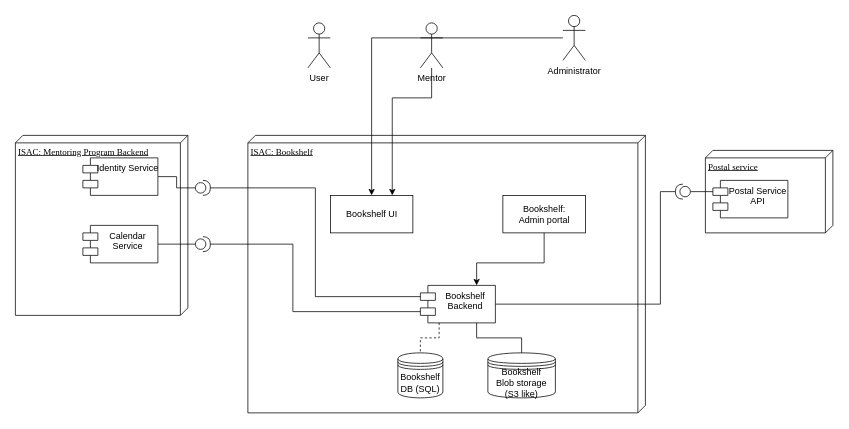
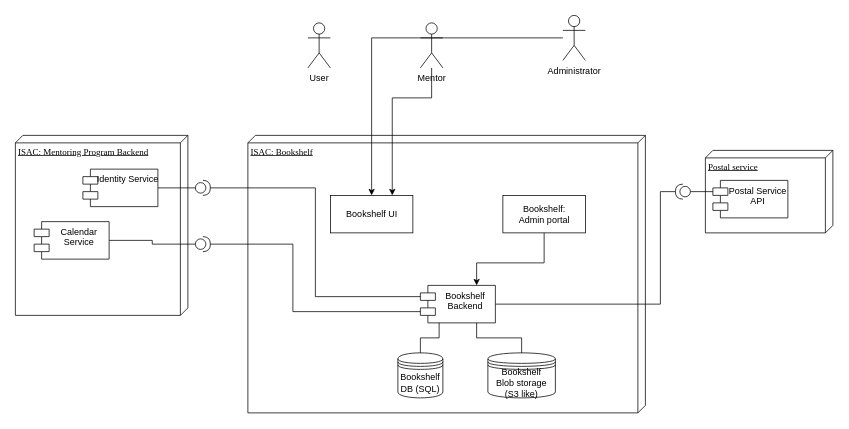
  <mxCell id="0" />
  <mxCell id="1" parent="0" />
  <mxCell id="2" value="Postal service" style="verticalAlign=top;align=left;spacingTop=8;spacingLeft=2;spacingRight=12;shape=cube;size=10;direction=south;fontStyle=4;html=1;rounded=0;shadow=0;comic=0;labelBackgroundColor=none;strokeWidth=1;fontFamily=Verdana;fontSize=12" parent="1" vertex="1"><mxGeometry x="940" y="200" width="170" height="110" as="geometry" /></mxCell>
  <mxCell id="3" value="Postal Service&#10;API" style="shape=module;align=left;spacingLeft=20;align=center;verticalAlign=top;" parent="1" vertex="1"><mxGeometry x="950" y="240" width="100" height="50" as="geometry" /></mxCell>
  <mxCell id="4" value="" style="shape=providedRequiredInterface;html=1;verticalLabelPosition=bottom;rotation=-180;" parent="1" vertex="1"><mxGeometry x="900" y="245" width="20" height="20" as="geometry" /></mxCell>
  <mxCell id="5" value="" style="endArrow=none;html=1;entryX=0;entryY=0;entryDx=0;entryDy=15;entryPerimeter=0;exitX=0;exitY=0.5;exitDx=0;exitDy=0;exitPerimeter=0;" parent="1" source="4" target="3" edge="1"><mxGeometry width="50" height="50" relative="1" as="geometry"><mxPoint x="770" y="250" as="sourcePoint" /><mxPoint x="820" y="200" as="targetPoint" /></mxGeometry></mxCell>
  <mxCell id="6" value="ISAC: Mentoring Program Backend" style="verticalAlign=top;align=left;spacingTop=8;spacingLeft=2;spacingRight=12;shape=cube;size=10;direction=south;fontStyle=4;html=1;rounded=0;shadow=0;comic=0;labelBackgroundColor=none;strokeWidth=1;fontFamily=Verdana;fontSize=12" parent="1" vertex="1"><mxGeometry x="20" y="180" width="230" height="240" as="geometry" /></mxCell>
  <mxCell id="7" value="" style="edgeStyle=orthogonalEdgeStyle;rounded=0;orthogonalLoop=1;jettySize=auto;html=1;endArrow=none;endFill=0;strokeColor=#000000;" parent="1" source="8" target="26" edge="1"><mxGeometry relative="1" as="geometry" /></mxCell>
- <mxCell id="8" value="Identity Service" style="shape=module;align=left;spacingLeft=20;align=center;verticalAlign=top;" parent="1" vertex="1"><mxGeometry x="110" y="210" width="100" height="50" as="geometry" /></mxCell>
+ <mxCell id="8" value="Identity Service" style="shape=module;align=left;spacingLeft=20;align=center;verticalAlign=top;" parent="1" vertex="1"><mxGeometry x="110" y="225" width="100" height="50" as="geometry" /></mxCell>
  <mxCell id="9" value="" style="edgeStyle=orthogonalEdgeStyle;rounded=0;orthogonalLoop=1;jettySize=auto;html=1;endArrow=none;endFill=0;strokeColor=#000000;" parent="1" source="10" target="25" edge="1"><mxGeometry relative="1" as="geometry" /></mxCell>
- <mxCell id="10" value="Calendar &#10;Service" style="shape=module;align=left;spacingLeft=20;align=center;verticalAlign=top;" parent="1" vertex="1"><mxGeometry x="110" y="300" width="100" height="50" as="geometry" /></mxCell>
+ <mxCell id="10" value="Calendar &#10;Service" style="shape=module;align=left;spacingLeft=20;align=center;verticalAlign=top;" parent="1" vertex="1"><mxGeometry x="45" y="295" width="100" height="50" as="geometry" /></mxCell>
  <mxCell id="11" value="ISAC: Bookshelf" style="verticalAlign=top;align=left;spacingTop=8;spacingLeft=2;spacingRight=12;shape=cube;size=10;direction=south;fontStyle=4;html=1;rounded=0;shadow=0;comic=0;labelBackgroundColor=none;strokeWidth=1;fontFamily=Verdana;fontSize=12" parent="1" vertex="1"><mxGeometry x="330" y="180" width="530" height="370" as="geometry" /></mxCell>
  <mxCell id="12" value="Bookshelf: &lt;br&gt;Admin portal" style="html=1;" parent="1" vertex="1"><mxGeometry x="670" y="260" width="110" height="50" as="geometry" /></mxCell>
  <mxCell id="13" value="Bookshelf UI" style="html=1;" parent="1" vertex="1"><mxGeometry x="440" y="260" width="110" height="50" as="geometry" /></mxCell>
  <mxCell id="14" value="User" style="shape=umlActor;verticalLabelPosition=bottom;verticalAlign=top;html=1;" parent="1" vertex="1"><mxGeometry x="410" y="30" width="30" height="60" as="geometry" /></mxCell>
  <mxCell id="15" value="" style="edgeStyle=orthogonalEdgeStyle;rounded=0;orthogonalLoop=1;jettySize=auto;html=1;entryX=0.75;entryY=0;entryDx=0;entryDy=0;" parent="1" source="16" target="13" edge="1"><mxGeometry relative="1" as="geometry"><Array as="points"><mxPoint x="575" y="130" /><mxPoint x="523" y="130" /></Array></mxGeometry></mxCell>
  <mxCell id="16" value="Mentor" style="shape=umlActor;verticalLabelPosition=bottom;verticalAlign=top;html=1;" parent="1" vertex="1"><mxGeometry x="560" y="30" width="30" height="60" as="geometry" /></mxCell>
  <mxCell id="17" value="" style="edgeStyle=orthogonalEdgeStyle;rounded=0;orthogonalLoop=1;jettySize=auto;html=1;" parent="1" source="18" target="13" edge="1"><mxGeometry relative="1" as="geometry" /></mxCell>
  <mxCell id="18" value="Administrator" style="shape=umlActor;verticalLabelPosition=bottom;verticalAlign=top;html=1;" parent="1" vertex="1"><mxGeometry x="750" y="20" width="30" height="60" as="geometry" /></mxCell>
  <mxCell id="19" value="" style="edgeStyle=orthogonalEdgeStyle;rounded=0;orthogonalLoop=1;jettySize=auto;html=1;entryX=1;entryY=0.5;entryDx=0;entryDy=0;entryPerimeter=0;endArrow=none;endFill=0;" parent="1" source="20" target="4" edge="1"><mxGeometry relative="1" as="geometry"><Array as="points"><mxPoint x="880" y="405" /><mxPoint x="880" y="255" /></Array></mxGeometry></mxCell>
  <mxCell id="20" value="Bookshelf &#10;Backend" style="shape=module;align=left;spacingLeft=20;align=center;verticalAlign=top;" parent="1" vertex="1"><mxGeometry x="560" y="380" width="100" height="50" as="geometry" /></mxCell>
  <mxCell id="21" value="Bookshelf&lt;br&gt;DB (SQL)" style="shape=datastore;whiteSpace=wrap;html=1;" parent="1" vertex="1"><mxGeometry x="530" y="470" width="60" height="60" as="geometry" /></mxCell>
  <mxCell id="22" value="Bookshelf&lt;br&gt;Blob storage (S3 like)" style="shape=datastore;whiteSpace=wrap;html=1;" parent="1" vertex="1"><mxGeometry x="650" y="470" width="90" height="60" as="geometry" /></mxCell>
  <mxCell id="23" value="" style="edgeStyle=orthogonalEdgeStyle;rounded=0;orthogonalLoop=1;jettySize=auto;html=1;entryX=0.5;entryY=0;entryDx=0;entryDy=0;exitX=0.75;exitY=1;exitDx=0;exitDy=0;endArrow=none;endFill=0;" parent="1" source="20" target="22" edge="1"><mxGeometry relative="1" as="geometry"><mxPoint x="775" y="90" as="sourcePoint" /><mxPoint x="735" y="270" as="targetPoint" /></mxGeometry></mxCell>
- <mxCell id="24" value="" style="edgeStyle=orthogonalEdgeStyle;rounded=0;orthogonalLoop=1;jettySize=auto;html=1;entryX=0.5;entryY=0;entryDx=0;entryDy=0;exitX=0.25;exitY=1;exitDx=0;exitDy=0;endArrow=none;endFill=0;dashed=1;" parent="1" source="20" target="21" edge="1"><mxGeometry relative="1" as="geometry"><mxPoint x="785" y="100" as="sourcePoint" /><mxPoint x="745" y="280" as="targetPoint" /></mxGeometry></mxCell>
+ <mxCell id="24" value="" style="edgeStyle=orthogonalEdgeStyle;rounded=0;orthogonalLoop=1;jettySize=auto;html=1;entryX=0.5;entryY=0;entryDx=0;entryDy=0;exitX=0.25;exitY=1;exitDx=0;exitDy=0;endArrow=none;endFill=0;" parent="1" source="20" target="21" edge="1"><mxGeometry relative="1" as="geometry"><mxPoint x="785" y="100" as="sourcePoint" /><mxPoint x="745" y="280" as="targetPoint" /></mxGeometry></mxCell>
  <mxCell id="25" value="" style="shape=providedRequiredInterface;html=1;verticalLabelPosition=bottom;rotation=0;" parent="1" vertex="1"><mxGeometry x="260" y="315" width="20" height="20" as="geometry" /></mxCell>
  <mxCell id="26" value="" style="shape=providedRequiredInterface;html=1;verticalLabelPosition=bottom;rotation=0;" parent="1" vertex="1"><mxGeometry x="260" y="240" width="20" height="20" as="geometry" /></mxCell>
  <mxCell id="27" value="" style="edgeStyle=orthogonalEdgeStyle;rounded=0;orthogonalLoop=1;jettySize=auto;html=1;entryX=1;entryY=0.5;entryDx=0;entryDy=0;exitX=0;exitY=0;exitDx=0;exitDy=15;endArrow=none;endFill=0;entryPerimeter=0;exitPerimeter=0;" parent="1" source="20" target="26" edge="1"><mxGeometry relative="1" as="geometry"><mxPoint x="595" y="440" as="sourcePoint" /><mxPoint x="570" y="480" as="targetPoint" /></mxGeometry></mxCell>
  <mxCell id="28" value="" style="edgeStyle=orthogonalEdgeStyle;rounded=0;orthogonalLoop=1;jettySize=auto;html=1;entryX=1;entryY=0.5;entryDx=0;entryDy=0;exitX=0;exitY=0;exitDx=0;exitDy=35;endArrow=none;endFill=0;entryPerimeter=0;exitPerimeter=0;" parent="1" source="20" target="25" edge="1"><mxGeometry relative="1" as="geometry"><mxPoint x="570" y="405" as="sourcePoint" /><mxPoint x="290" y="260" as="targetPoint" /><Array as="points"><mxPoint x="390" y="415" /><mxPoint x="390" y="325" /></Array></mxGeometry></mxCell>
  <mxCell id="29" value="" style="edgeStyle=orthogonalEdgeStyle;rounded=0;orthogonalLoop=1;jettySize=auto;html=1;entryX=0.75;entryY=0;entryDx=0;entryDy=0;exitX=0.5;exitY=1;exitDx=0;exitDy=0;" parent="1" source="12" target="20" edge="1"><mxGeometry relative="1" as="geometry"><mxPoint x="505" y="320" as="sourcePoint" /><mxPoint x="595" y="390" as="targetPoint" /><Array as="points"><mxPoint x="725" y="350" /><mxPoint x="635" y="350" /></Array></mxGeometry></mxCell>
